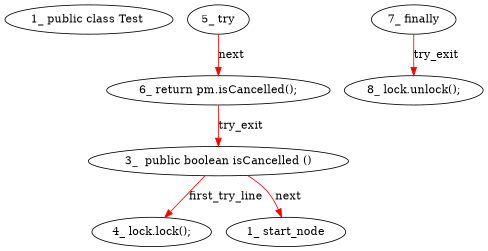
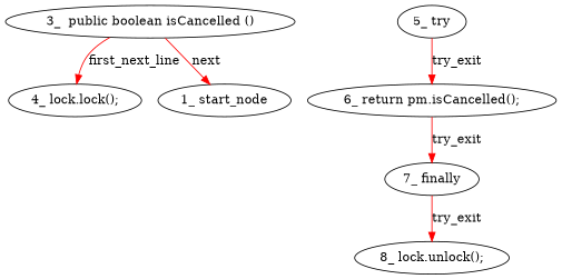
  digraph {
    node [type_label=expression_statement]
    edge [color=red controlflow_type=first_next_line edge_type=CFG_edge]
-   n1 [label="1_\ public\ class\ Test\ " type_label=class_declaration]
    n2 [label="3_\ \ public\ boolean\ isCancelled\ \(\)" type_label=method_declaration]
    n3 [label="4_\ lock\.lock\(\);"]
    n4 [label="1_\ start_node" type_label=start]
    n5 [label="5_\ try" type_label=try]
    n6 [label="6_\ return\ pm\.isCancelled\(\);" type_label=return]
    n7 [label="7_\ finally" type_label=finally]
    n8 [label="8_\ lock\.unlock\(\);"]
-   n2 -> n3 [label=first_try_line]
+   n2 -> n3 [label=first_next_line]
    n2 -> n4 [controlflow_type=next label=next]
-   n5 -> n6 [controlflow_type=next label=next]
-   n6 -> n2 [controlflow_type=try_exit label=try_exit]
+   n5 -> n6 [controlflow_type=next label=try_exit]
+   n6 -> n7 [controlflow_type=try_exit label=try_exit]
    n7 -> n8 [label=try_exit]
  }
